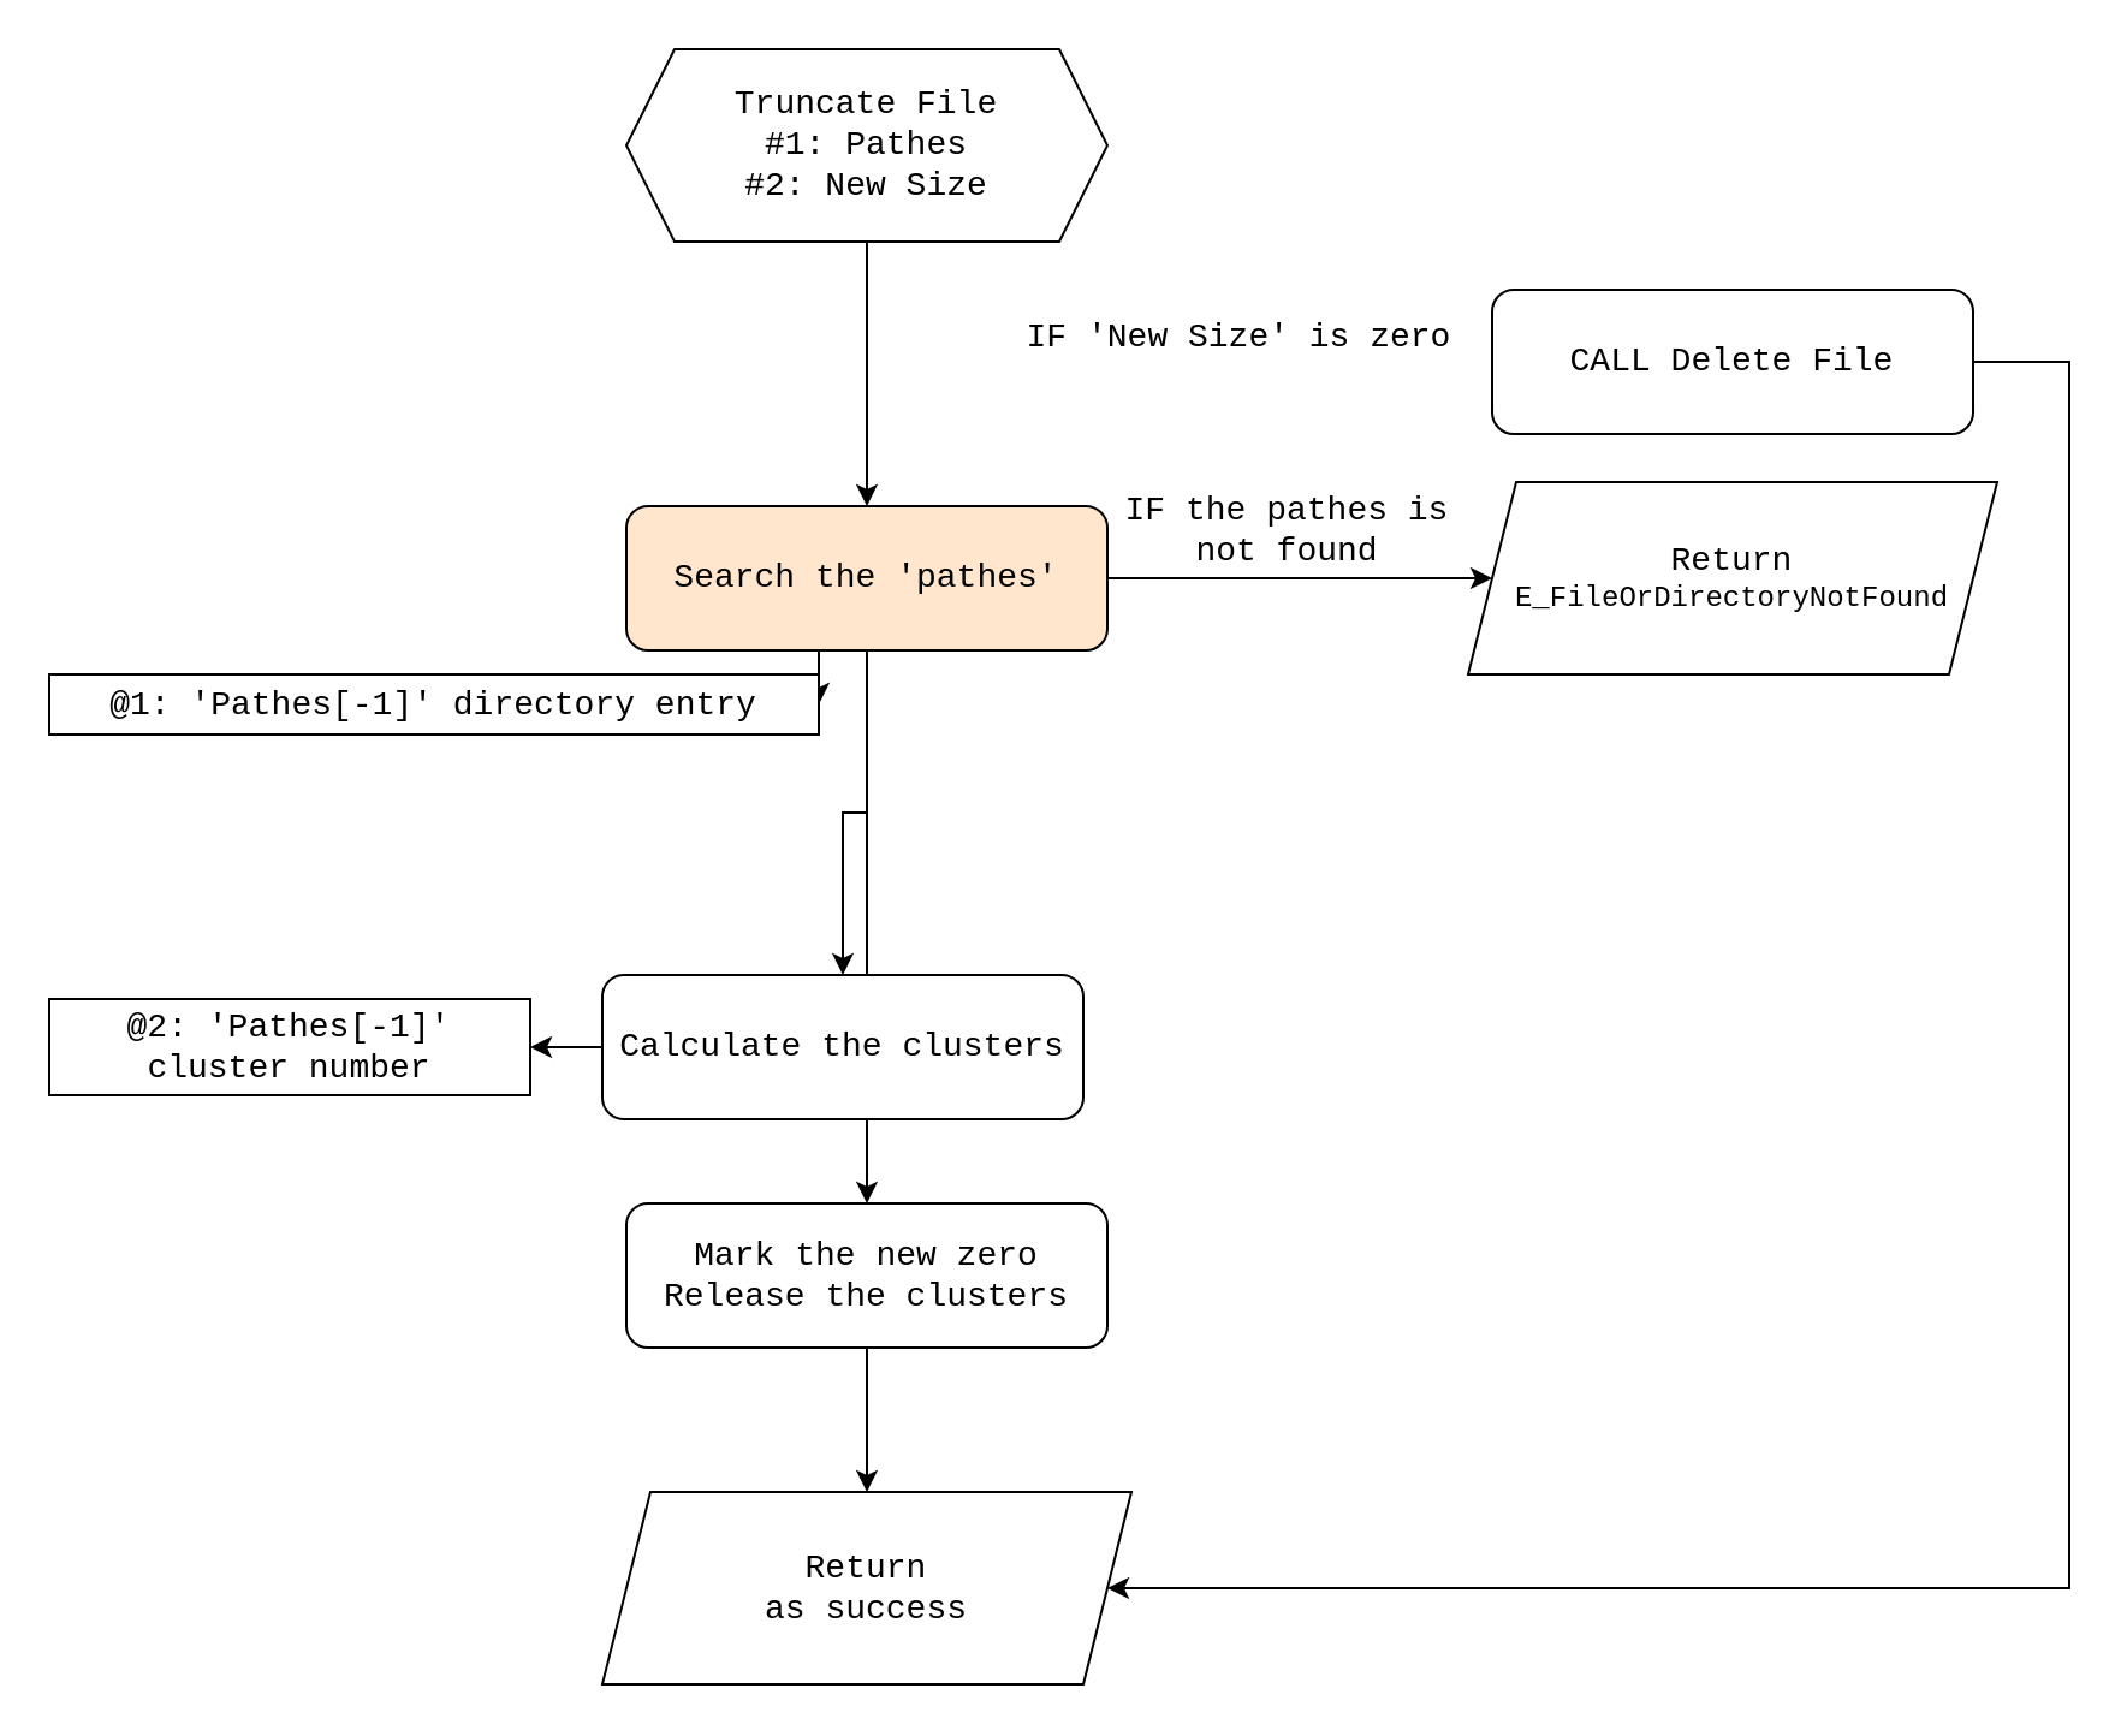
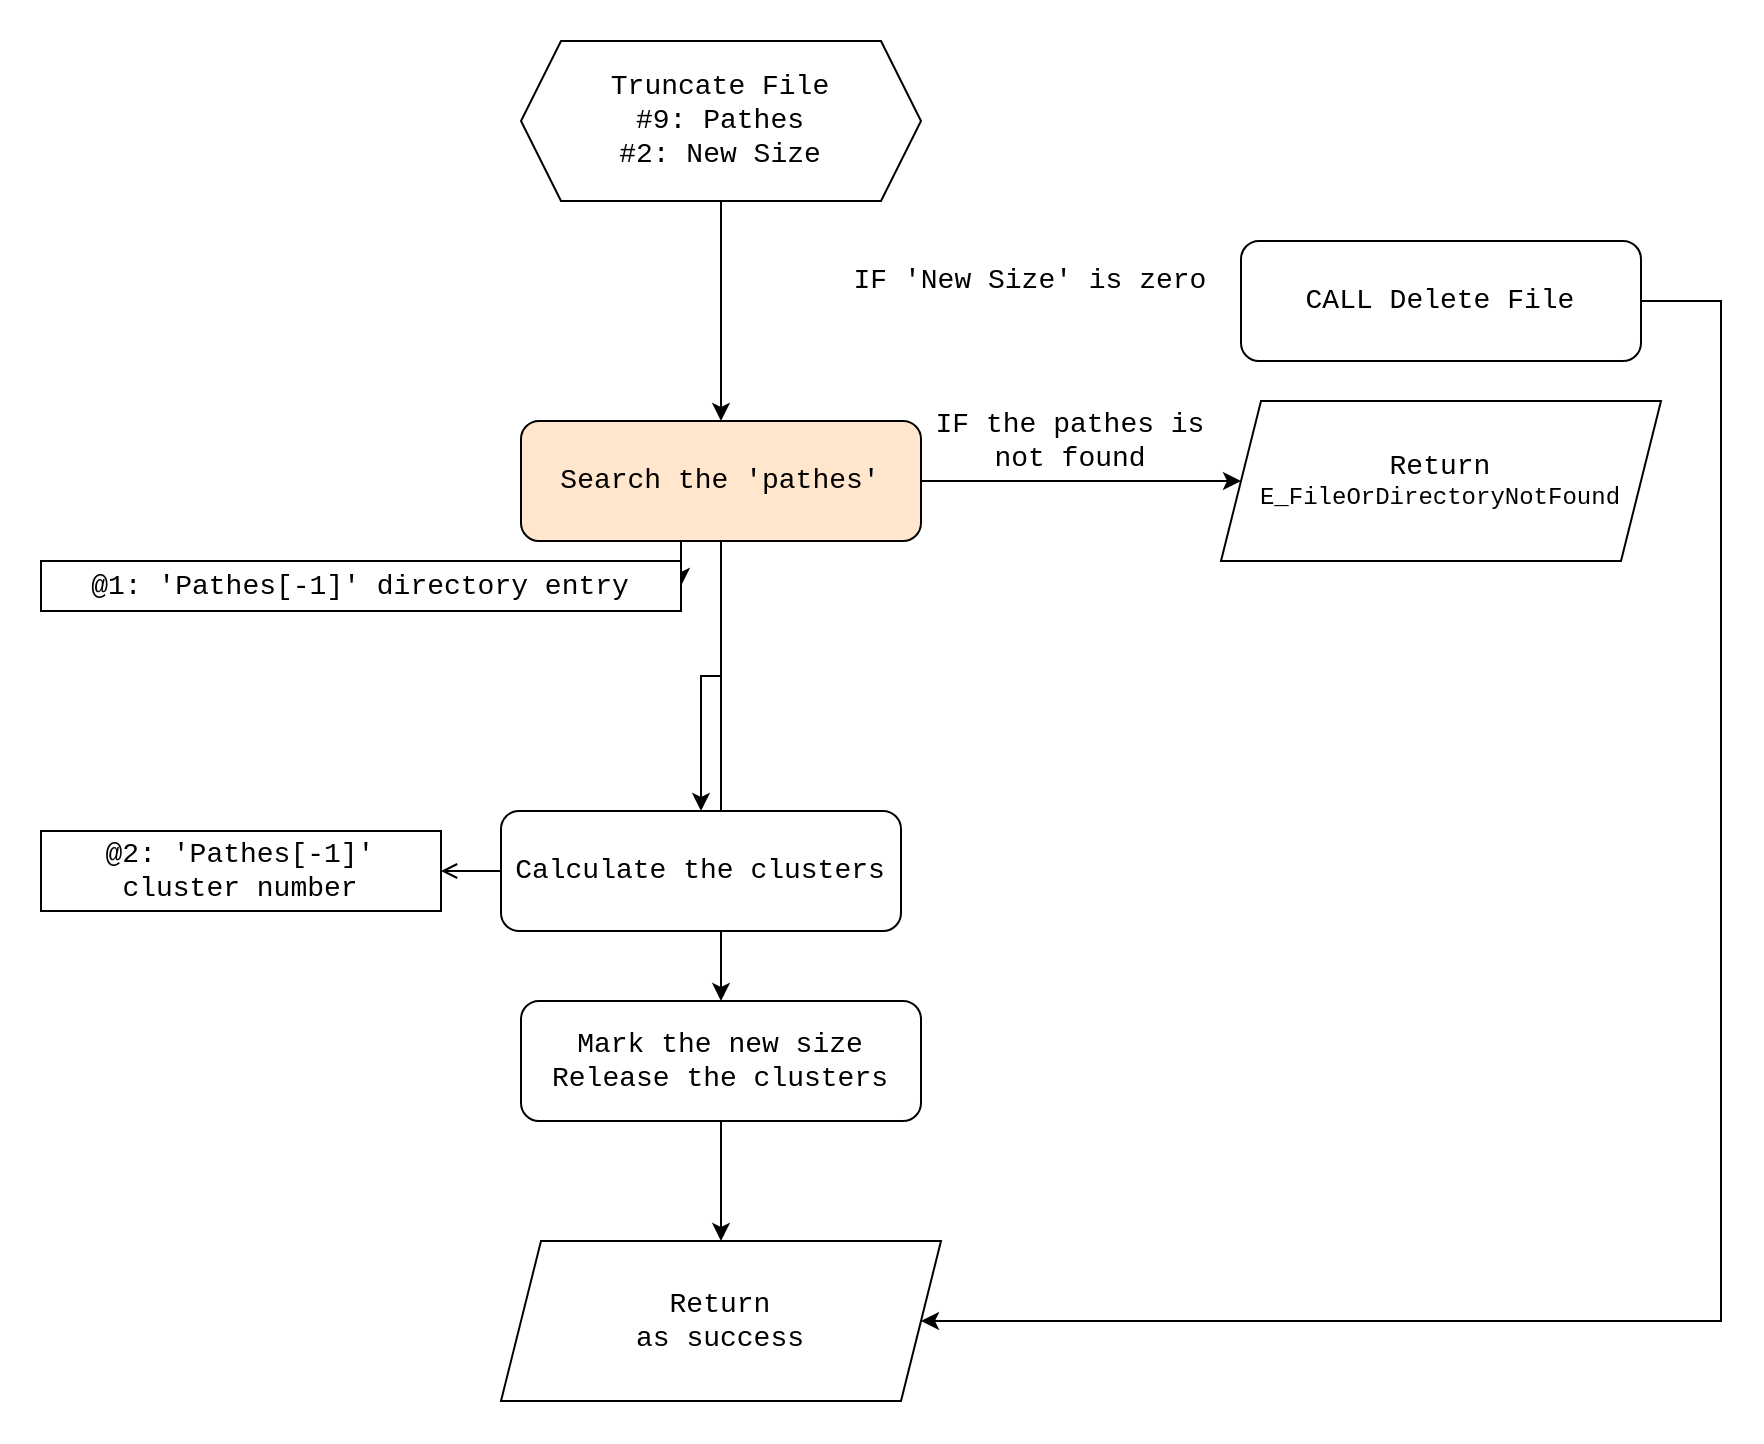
  <mxCell id="0" />
  <mxCell id="1" parent="0" />
  <mxCell id="2" style="edgeStyle=orthogonalEdgeStyle;rounded=0;orthogonalLoop=1;jettySize=auto;html=1;exitX=0.5;exitY=1;exitDx=0;exitDy=0;entryX=0.5;entryY=0;entryDx=0;entryDy=0;" edge="1" parent="1" source="3" target="8"><mxGeometry relative="1" as="geometry" /></mxCell>
- <mxCell id="3" value="Truncate File&lt;div&gt;#1: Pathes&lt;/div&gt;&lt;div&gt;#2: New Size&lt;/div&gt;" style="shape=hexagon;perimeter=hexagonPerimeter2;whiteSpace=wrap;html=1;fixedSize=1;fontFamily=Courier New;fontSize=14;" vertex="1" parent="1"><mxGeometry x="260" width="200" height="80" as="geometry" y="20" /></mxCell>
+ <mxCell id="3" value="Truncate File&lt;div&gt;#9: Pathes&lt;/div&gt;&lt;div&gt;#2: New Size&lt;/div&gt;" style="shape=hexagon;perimeter=hexagonPerimeter2;whiteSpace=wrap;html=1;fixedSize=1;fontFamily=Courier New;fontSize=14;" vertex="1" parent="1"><mxGeometry x="260" width="200" height="80" as="geometry" y="20" /></mxCell>
  <mxCell id="4" style="edgeStyle=orthogonalEdgeStyle;rounded=0;orthogonalLoop=1;jettySize=auto;html=1;exitX=1;exitY=0.5;exitDx=0;exitDy=0;entryX=0;entryY=0.5;entryDx=0;entryDy=0;" edge="1" parent="1" source="8" target="10"><mxGeometry relative="1" as="geometry"><mxPoint x="610" y="280" as="targetPoint" /><mxPoint x="470" y="250" as="sourcePoint" /></mxGeometry></mxCell>
  <mxCell id="5" style="edgeStyle=orthogonalEdgeStyle;rounded=0;orthogonalLoop=1;jettySize=auto;html=1;exitX=0.5;exitY=1;exitDx=0;exitDy=0;entryX=1;entryY=0.5;entryDx=0;entryDy=0;" edge="1" parent="1" source="8" target="11"><mxGeometry relative="1" as="geometry" /></mxCell>
- <mxCell id="6" style="edgeStyle=orthogonalEdgeStyle;rounded=0;orthogonalLoop=1;jettySize=auto;html=1;exitX=0.5;exitY=1;exitDx=0;exitDy=0;entryX=1;entryY=0.5;entryDx=0;entryDy=0;" edge="1" parent="1" source="8" target="12"><mxGeometry relative="1" as="geometry" /></mxCell>
+ <mxCell id="6" style="edgeStyle=orthogonalEdgeStyle;rounded=0;orthogonalLoop=1;jettySize=auto;html=1;exitX=0.5;exitY=1;exitDx=0;exitDy=0;entryX=1;entryY=0.5;entryDx=0;entryDy=0;endArrow=open;" edge="1" parent="1" source="8" target="12"><mxGeometry relative="1" as="geometry" /></mxCell>
  <mxCell id="7" style="edgeStyle=orthogonalEdgeStyle;rounded=0;orthogonalLoop=1;jettySize=auto;html=1;exitX=0.5;exitY=1;exitDx=0;exitDy=0;entryX=0.5;entryY=0;entryDx=0;entryDy=0;" edge="1" parent="1" source="8" target="14"><mxGeometry relative="1" as="geometry" /></mxCell>
  <mxCell id="8" value="&lt;span style=&quot;font-size: 14px;&quot;&gt;Search the 'pathes'&lt;/span&gt;" style="rounded=1;whiteSpace=wrap;html=1;fontFamily=Courier New;fontSize=13;fillColor=#ffe6cc;" vertex="1" parent="1"><mxGeometry x="260" y="210" width="200" height="60" as="geometry" /></mxCell>
  <mxCell id="9" value="IF the pathes is not found" style="text;html=1;align=center;verticalAlign=middle;whiteSpace=wrap;rounded=0;fontFamily=Courier New;fontSize=14;" vertex="1" parent="1"><mxGeometry x="450" y="205" width="170" height="30" as="geometry" /></mxCell>
  <mxCell id="10" value="&lt;div&gt;&lt;font style=&quot;font-size: 14px;&quot;&gt;Return&lt;/font&gt;&lt;/div&gt;E_FileOrDirectoryNotFound" style="shape=parallelogram;perimeter=parallelogramPerimeter;whiteSpace=wrap;html=1;fixedSize=1;fontFamily=Courier New;fontSize=12;" vertex="1" parent="1"><mxGeometry x="610" y="200" width="220" height="80" as="geometry" /></mxCell>
  <mxCell id="11" value="@1: 'Pathes[-1]' directory entry" style="rounded=0;whiteSpace=wrap;html=1;fontFamily=Courier New;fontSize=14;" vertex="1" parent="1"><mxGeometry x="20" y="280" width="320" height="25" as="geometry" /></mxCell>
  <mxCell id="12" value="@2: 'Pathes[-1]' cluster number" style="rounded=0;whiteSpace=wrap;html=1;fontFamily=Courier New;fontSize=14;" vertex="1" parent="1"><mxGeometry x="20" y="415" width="200" height="40" as="geometry" /></mxCell>
  <mxCell id="13" style="edgeStyle=orthogonalEdgeStyle;rounded=0;orthogonalLoop=1;jettySize=auto;html=1;exitX=0.5;exitY=1;exitDx=0;exitDy=0;entryX=0.5;entryY=0;entryDx=0;entryDy=0;" edge="1" parent="1" source="14" target="19"><mxGeometry relative="1" as="geometry" /></mxCell>
  <mxCell id="14" value="&lt;span style=&quot;font-size: 14px;&quot;&gt;Calculate the clusters&lt;/span&gt;" style="rounded=1;whiteSpace=wrap;html=1;fontFamily=Courier New;fontSize=13;" vertex="1" parent="1"><mxGeometry x="250" y="405" width="200" height="60" as="geometry" /></mxCell>
  <mxCell id="15" style="edgeStyle=orthogonalEdgeStyle;rounded=0;orthogonalLoop=1;jettySize=auto;html=1;exitX=1;exitY=0.5;exitDx=0;exitDy=0;entryX=1;entryY=0.5;entryDx=0;entryDy=0;" edge="1" parent="1" source="16" target="20"><mxGeometry relative="1" as="geometry"><Array as="points"><mxPoint x="860" y="150" /><mxPoint x="860" y="660" /></Array></mxGeometry></mxCell>
  <mxCell id="16" value="&lt;span style=&quot;font-size: 14px;&quot;&gt;CALL Delete File&lt;/span&gt;" style="rounded=1;whiteSpace=wrap;html=1;fontFamily=Courier New;fontSize=13;" vertex="1" parent="1"><mxGeometry x="620" y="120" width="200" height="60" as="geometry" /></mxCell>
  <mxCell id="17" value="IF 'New Size' is zero" style="text;html=1;align=center;verticalAlign=middle;whiteSpace=wrap;rounded=0;fontFamily=Courier New;fontSize=14;" vertex="1" parent="1"><mxGeometry x="400" y="125" width="230" height="30" as="geometry" /></mxCell>
  <mxCell id="18" style="edgeStyle=orthogonalEdgeStyle;rounded=0;orthogonalLoop=1;jettySize=auto;html=1;exitX=0.5;exitY=1;exitDx=0;exitDy=0;entryX=0.5;entryY=0;entryDx=0;entryDy=0;" edge="1" parent="1" source="19" target="20"><mxGeometry relative="1" as="geometry" /></mxCell>
- <mxCell id="19" value="&lt;span style=&quot;font-size: 14px;&quot;&gt;Mark the new zero&lt;/span&gt;&lt;div&gt;&lt;span style=&quot;font-size: 14px;&quot;&gt;Release the clusters&lt;/span&gt;&lt;/div&gt;" style="rounded=1;whiteSpace=wrap;html=1;fontFamily=Courier New;fontSize=13;" vertex="1" parent="1"><mxGeometry x="260" y="500" width="200" height="60" as="geometry" /></mxCell>
+ <mxCell id="19" value="&lt;span style=&quot;font-size: 14px;&quot;&gt;Mark the new size&lt;/span&gt;&lt;div&gt;&lt;span style=&quot;font-size: 14px;&quot;&gt;Release the clusters&lt;/span&gt;&lt;/div&gt;" style="rounded=1;whiteSpace=wrap;html=1;fontFamily=Courier New;fontSize=13;" vertex="1" parent="1"><mxGeometry x="260" y="500" width="200" height="60" as="geometry" /></mxCell>
  <mxCell id="20" value="&lt;div&gt;&lt;font&gt;Return&lt;/font&gt;&lt;/div&gt;&lt;span&gt;as success&lt;/span&gt;" style="shape=parallelogram;perimeter=parallelogramPerimeter;whiteSpace=wrap;html=1;fixedSize=1;fontFamily=Courier New;fontSize=14;" vertex="1" parent="1"><mxGeometry x="250" y="620" width="220" height="80" as="geometry" /></mxCell>
